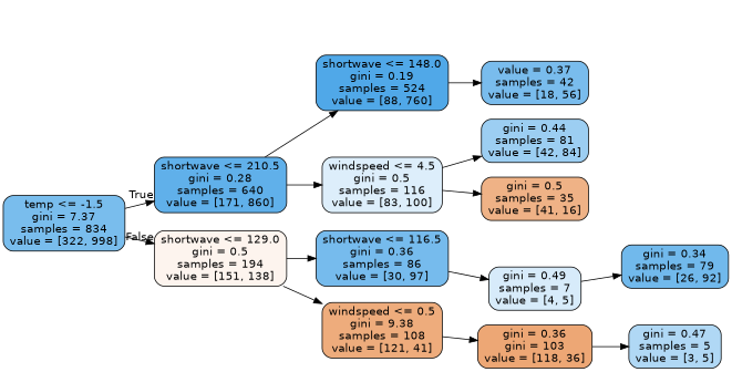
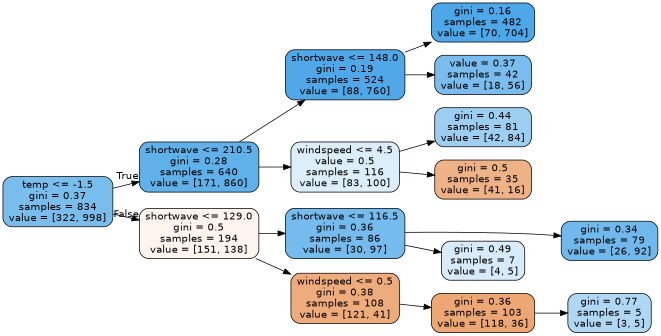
  digraph {
    rankdir=LR
    node [color=black fontname=helvetica shape=box style="filled, rounded"]
    edge [fontname=helvetica]
-   n1 [fillcolor="#79bded" label="temp <= -1.5\ngini = 7.37\nsamples = 834\nvalue = [322, 998]"]
+   n1 [fillcolor="#79bded" label="temp <= -1.5\ngini = 0.37\nsamples = 834\nvalue = [322, 998]"]
    n2 [fillcolor="#60b0ea" label="shortwave <= 210.5\ngini = 0.28\nsamples = 640\nvalue = [171, 860]"]
    n3 [fillcolor="#fdf4ee" label="shortwave <= 129.0\ngini = 0.5\nsamples = 194\nvalue = [151, 138]"]
    n4 [fillcolor="#50a8e8" label="shortwave <= 148.0\ngini = 0.19\nsamples = 524\nvalue = [88, 760]"]
-   n5 [fillcolor="#ddeefb" label="windspeed <= 4.5\ngini = 0.5\nsamples = 116\nvalue = [83, 100]"]
+   n5 [fillcolor="#ddeefb" label="windspeed <= 4.5\nvalue = 0.5\nsamples = 116\nvalue = [83, 100]"]
    n6 [fillcolor="#76bbed" label="shortwave <= 116.5\ngini = 0.36\nsamples = 86\nvalue = [30, 97]"]
-   n7 [fillcolor="#eeac7c" label="windspeed <= 0.5\ngini = 9.38\nsamples = 108\nvalue = [121, 41]"]
+   n7 [fillcolor="#eeac7c" label="windspeed <= 0.5\ngini = 0.38\nsamples = 108\nvalue = [121, 41]"]
+   n8 [fillcolor="#4da7e8" label="gini = 0.16\nsamples = 482\nvalue = [70, 704]"]
    n9 [fillcolor="#79bced" label="value = 0.37\nsamples = 42\nvalue = [18, 56]"]
    n10 [fillcolor="#9ccef2" label="gini = 0.44\nsamples = 81\nvalue = [42, 84]"]
    n11 [fillcolor="#efb286" label="gini = 0.5\nsamples = 35\nvalue = [41, 16]"]
    n12 [fillcolor="#71b9ec" label="gini = 0.34\nsamples = 79\nvalue = [26, 92]"]
    n13 [fillcolor="#d7ebfa" label="gini = 0.49\nsamples = 7\nvalue = [4, 5]"]
-   n14 [fillcolor="#eda775" label="gini = 0.36\ngini = 103\nvalue = [118, 36]"]
-   n15 [fillcolor="#b0d8f5" label="gini = 0.47\nsamples = 5\nvalue = [3, 5]"]
+   n14 [fillcolor="#eda775" label="gini = 0.36\nsamples = 103\nvalue = [118, 36]"]
+   n15 [fillcolor="#b0d8f5" label="gini = 0.77\nsamples = 5\nvalue = [3, 5]"]
    n1 -> n2 [headlabel=True labelangle=45 labeldistance=2.5]
    n1 -> n3 [headlabel=False labelangle=-45 labeldistance=2.5]
    n2 -> n4
    n2 -> n5
    n3 -> n6
    n3 -> n7
+   n4 -> n8
    n4 -> n9
    n5 -> n10
    n5 -> n11
-   n13 -> n12
+   n6 -> n12
    n6 -> n13
    n7 -> n14
    n14 -> n15
  }
